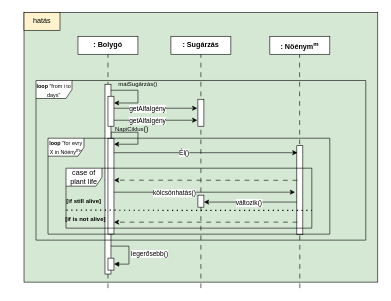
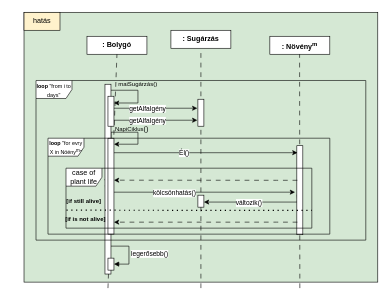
  <mxCell id="0" />
  <mxCell id="1" parent="0" />
  <mxCell id="2" value="&lt;div&gt;&lt;br/&gt;&lt;/div&gt;" style="rounded=0;whiteSpace=wrap;html=1;fillColor=#d5e8d4;strokeColor=#000000;" vertex="1" parent="1"><mxGeometry x="39" y="20" width="590" height="450" as="geometry" /></mxCell>
  <mxCell id="3" value="hatás" style="text;html=1;align=center;verticalAlign=middle;whiteSpace=wrap;rounded=0;fillColor=#fff2cc;strokeColor=#000000;" vertex="1" parent="1"><mxGeometry x="39" y="20" width="60" height="30" as="geometry" /></mxCell>
- <mxCell id="4" value="&lt;b&gt;: Bolygó&lt;/b&gt;" style="rounded=0;whiteSpace=wrap;html=1;" vertex="1" parent="1"><mxGeometry x="129" y="60" width="100" height="30" as="geometry" /></mxCell>
- <mxCell id="5" value="&lt;b&gt;: Nöénym&lt;sup&gt;m&lt;/sup&gt;&lt;/b&gt;" style="rounded=0;whiteSpace=wrap;html=1;" vertex="1" parent="1"><mxGeometry x="449" y="60" width="100" height="30" as="geometry" /></mxCell>
- <mxCell id="6" value="&lt;b&gt;: Sugárzás&lt;/b&gt;" style="rounded=0;whiteSpace=wrap;html=1;" vertex="1" parent="1"><mxGeometry x="284" y="60" width="100" height="30" as="geometry" /></mxCell>
+ <mxCell id="4" value="&lt;b&gt;: Bolygó&lt;/b&gt;" style="rounded=0;whiteSpace=wrap;html=1;" vertex="1" parent="1"><mxGeometry x="144" y="60" width="100" height="30" as="geometry" /></mxCell>
+ <mxCell id="5" value="&lt;b&gt;: Növény&lt;sup&gt;m&lt;/sup&gt;&lt;/b&gt;" style="rounded=0;whiteSpace=wrap;html=1;" vertex="1" parent="1"><mxGeometry x="449" y="60" width="100" height="30" as="geometry" /></mxCell>
+ <mxCell id="6" value="&lt;b&gt;: Sugárzás&lt;/b&gt;" style="rounded=0;whiteSpace=wrap;html=1;" vertex="1" parent="1"><mxGeometry x="284" y="50" width="100" height="30" as="geometry" /></mxCell>
  <mxCell id="7" value="" style="endArrow=none;dashed=1;html=1;rounded=0;entryX=0.5;entryY=1;entryDx=0;entryDy=0;dashPattern=8 8;" edge="1" parent="1" target="4"><mxGeometry width="50" height="50" relative="1" as="geometry"><mxPoint x="179" y="480" as="sourcePoint" /><mxPoint x="359" y="220" as="targetPoint" /></mxGeometry></mxCell>
  <mxCell id="8" value="" style="endArrow=none;dashed=1;html=1;rounded=0;entryX=0.5;entryY=1;entryDx=0;entryDy=0;dashPattern=8 8;" edge="1" parent="1"><mxGeometry width="50" height="50" relative="1" as="geometry"><mxPoint x="499" y="480" as="sourcePoint" /><mxPoint x="498.58" y="90" as="targetPoint" /></mxGeometry></mxCell>
  <mxCell id="9" value="" style="endArrow=none;dashed=1;html=1;rounded=0;entryX=0.5;entryY=1;entryDx=0;entryDy=0;dashPattern=8 8;" edge="1" parent="1" target="6"><mxGeometry width="50" height="50" relative="1" as="geometry"><mxPoint x="334" y="480" as="sourcePoint" /><mxPoint x="333.58" y="120" as="targetPoint" /></mxGeometry></mxCell>
  <mxCell id="10" value="&lt;font style=&quot;font-size: 10px;&quot;&gt;maiSugárzás&lt;/font&gt;&lt;font style=&quot;font-size: 10px;&quot;&gt;()&lt;/font&gt;" style="text;html=1;align=center;verticalAlign=middle;whiteSpace=wrap;rounded=0;" vertex="1" parent="1"><mxGeometry x="199" y="130" width="60" height="20" as="geometry" /></mxCell>
  <mxCell id="11" value="" style="endArrow=classic;html=1;rounded=0;edgeStyle=orthogonalEdgeStyle;exitX=0.316;exitY=-0.013;exitDx=0;exitDy=0;exitPerimeter=0;" edge="1" parent="1" source="20"><mxGeometry width="50" height="50" relative="1" as="geometry"><mxPoint x="179" y="180" as="sourcePoint" /><mxPoint x="189" y="240" as="targetPoint" /><Array as="points"><mxPoint x="184" y="220" /><mxPoint x="229" y="220" /><mxPoint x="229" y="240" /></Array></mxGeometry></mxCell>
  <mxCell id="12" value="&lt;font style=&quot;font-size: 10px;&quot;&gt;NapiCiklus&lt;/font&gt;()" style="text;html=1;align=center;verticalAlign=middle;whiteSpace=wrap;rounded=0;" vertex="1" parent="1"><mxGeometry x="189" y="210" width="60" height="10" as="geometry" /></mxCell>
  <mxCell id="13" value="" style="endArrow=classic;html=1;rounded=0;edgeStyle=orthogonalEdgeStyle;entryX=1.004;entryY=0.225;entryDx=0;entryDy=0;entryPerimeter=0;" edge="1" parent="1" target="21"><mxGeometry width="50" height="50" relative="1" as="geometry"><mxPoint x="179" y="150" as="sourcePoint" /><mxPoint x="189" y="160" as="targetPoint" /><Array as="points"><mxPoint x="229" y="150" /><mxPoint x="229" y="171" /></Array></mxGeometry></mxCell>
  <mxCell id="14" value="" style="rounded=0;whiteSpace=wrap;html=1;rotation=90;" vertex="1" parent="1"><mxGeometry x="311.5" y="182.5" width="45" height="10" as="geometry" /></mxCell>
  <mxCell id="15" value="" style="endArrow=none;dashed=1;html=1;rounded=0;entryX=0.5;entryY=1;entryDx=0;entryDy=0;dashPattern=8 8;" edge="1" parent="1" target="18"><mxGeometry width="50" height="50" relative="1" as="geometry"><mxPoint x="498.58" y="380" as="sourcePoint" /><mxPoint x="498.58" y="90" as="targetPoint" /></mxGeometry></mxCell>
  <mxCell id="16" style="edgeStyle=orthogonalEdgeStyle;rounded=0;orthogonalLoop=1;jettySize=auto;html=1;entryX=1;entryY=0.75;entryDx=0;entryDy=0;exitX=0.792;exitY=0.914;exitDx=0;exitDy=0;exitPerimeter=0;" edge="1" parent="1"><mxGeometry relative="1" as="geometry"><mxPoint x="494.86" y="333.49" as="sourcePoint" /><mxPoint x="339" y="336.51" as="targetPoint" /><Array as="points"><mxPoint x="495" y="336.49" /></Array></mxGeometry></mxCell>
  <mxCell id="17" value="változik()" style="edgeLabel;html=1;align=center;verticalAlign=middle;resizable=0;points=[];" vertex="1" connectable="0" parent="16"><mxGeometry x="0.063" y="1" relative="1" as="geometry"><mxPoint as="offset" /></mxGeometry></mxCell>
  <mxCell id="18" value="" style="rounded=0;whiteSpace=wrap;html=1;rotation=90;" vertex="1" parent="1"><mxGeometry x="424.79" y="311.72" width="148.43" height="10" as="geometry" /></mxCell>
  <mxCell id="19" value="" style="endArrow=none;dashed=1;html=1;rounded=0;entryX=0.5;entryY=1;entryDx=0;entryDy=0;dashPattern=8 8;" edge="1" parent="1" target="20"><mxGeometry width="50" height="50" relative="1" as="geometry"><mxPoint x="179" y="380" as="sourcePoint" /><mxPoint x="179" y="90" as="targetPoint" /></mxGeometry></mxCell>
  <mxCell id="20" value="" style="rounded=0;whiteSpace=wrap;html=1;rotation=90;" vertex="1" parent="1"><mxGeometry x="20.74" y="293.27" width="316.55" height="10" as="geometry" /></mxCell>
  <mxCell id="21" value="" style="rounded=0;whiteSpace=wrap;html=1;" vertex="1" parent="1"><mxGeometry x="179" y="160" width="10" height="50" as="geometry" /></mxCell>
  <mxCell id="22" style="edgeStyle=orthogonalEdgeStyle;rounded=0;orthogonalLoop=1;jettySize=auto;html=1;" edge="1" parent="1" source="21"><mxGeometry relative="1" as="geometry"><mxPoint x="328" y="180" as="targetPoint" /><Array as="points"><mxPoint x="328" y="180" /></Array></mxGeometry></mxCell>
  <mxCell id="23" value="getAlfaIgény" style="edgeLabel;html=1;align=center;verticalAlign=middle;resizable=0;points=[];" vertex="1" connectable="0" parent="22"><mxGeometry x="-0.209" relative="1" as="geometry"><mxPoint as="offset" /></mxGeometry></mxCell>
  <mxCell id="24" style="edgeStyle=orthogonalEdgeStyle;rounded=0;orthogonalLoop=1;jettySize=auto;html=1;" edge="1" parent="1"><mxGeometry relative="1" as="geometry"><mxPoint x="189" y="200" as="sourcePoint" /><mxPoint x="328" y="200" as="targetPoint" /><Array as="points"><mxPoint x="328" y="200" /></Array></mxGeometry></mxCell>
  <mxCell id="25" value="getAlfaIgény" style="edgeLabel;html=1;align=center;verticalAlign=middle;resizable=0;points=[];labelBackgroundColor=default;" vertex="1" connectable="0" parent="24"><mxGeometry x="-0.209" relative="1" as="geometry"><mxPoint as="offset" /></mxGeometry></mxCell>
  <mxCell id="26" value="" style="rounded=0;whiteSpace=wrap;html=1;" vertex="1" parent="1"><mxGeometry x="179" y="230" width="10" height="160" as="geometry" /></mxCell>
  <mxCell id="27" style="edgeStyle=orthogonalEdgeStyle;rounded=0;orthogonalLoop=1;jettySize=auto;html=1;entryX=0.079;entryY=0.901;entryDx=0;entryDy=0;entryPerimeter=0;" edge="1" parent="1" source="26" target="18"><mxGeometry relative="1" as="geometry"><Array as="points"><mxPoint x="492" y="254" /></Array></mxGeometry></mxCell>
  <mxCell id="28" value="Él()" style="edgeLabel;html=1;align=center;verticalAlign=middle;resizable=0;points=[];" vertex="1" connectable="0" parent="27"><mxGeometry x="-0.245" relative="1" as="geometry"><mxPoint as="offset" /></mxGeometry></mxCell>
  <mxCell id="29" style="edgeStyle=orthogonalEdgeStyle;rounded=0;orthogonalLoop=1;jettySize=auto;html=1;entryX=0.9;entryY=0.449;entryDx=0;entryDy=0;entryPerimeter=0;exitX=0.667;exitY=1.015;exitDx=0;exitDy=0;exitPerimeter=0;dashed=1;dashPattern=8 8;" edge="1" parent="1"><mxGeometry relative="1" as="geometry"><mxPoint x="494.85" y="300.19" as="sourcePoint" /><mxPoint x="189" y="300" as="targetPoint" /><Array as="points"><mxPoint x="460" y="300.1" /></Array></mxGeometry></mxCell>
  <mxCell id="30" style="edgeStyle=orthogonalEdgeStyle;rounded=0;orthogonalLoop=1;jettySize=auto;html=1;entryX=0.9;entryY=0.449;entryDx=0;entryDy=0;entryPerimeter=0;exitX=0.667;exitY=1.015;exitDx=0;exitDy=0;exitPerimeter=0;dashed=1;dashPattern=8 8;" edge="1" parent="1"><mxGeometry relative="1" as="geometry"><mxPoint x="495" y="370.03" as="sourcePoint" /><mxPoint x="189" y="370.03" as="targetPoint" /><Array as="points"><mxPoint x="460" y="370.03" /></Array></mxGeometry></mxCell>
  <mxCell id="31" value="&lt;font style=&quot;font-size: 12px;&quot;&gt;case of plant life&lt;/font&gt;" style="shape=umlFrame;whiteSpace=wrap;html=1;pointerEvents=0;" vertex="1" parent="1"><mxGeometry x="109" y="280" width="410" height="100" as="geometry" /></mxCell>
  <mxCell id="32" value="" style="endArrow=none;dashed=1;html=1;dashPattern=1 3;strokeWidth=2;rounded=0;exitX=0.002;exitY=0.732;exitDx=0;exitDy=0;exitPerimeter=0;entryX=1;entryY=0.737;entryDx=0;entryDy=0;entryPerimeter=0;" edge="1" parent="1"><mxGeometry width="50" height="50" relative="1" as="geometry"><mxPoint x="109.82" y="350" as="sourcePoint" /><mxPoint x="519" y="350.5" as="targetPoint" /></mxGeometry></mxCell>
  <mxCell id="33" value="&lt;b&gt;[if still alive]&lt;/b&gt;" style="text;html=1;align=center;verticalAlign=middle;whiteSpace=wrap;rounded=0;fontSize=10;" vertex="1" parent="1"><mxGeometry x="89" y="320" width="100" height="30" as="geometry" /></mxCell>
  <mxCell id="34" value="&lt;b&gt;&amp;nbsp; [if is not alive]&lt;/b&gt;" style="text;html=1;align=center;verticalAlign=middle;whiteSpace=wrap;rounded=0;fontSize=10;" vertex="1" parent="1"><mxGeometry x="89" y="350" width="100" height="30" as="geometry" /></mxCell>
  <mxCell id="35" style="edgeStyle=orthogonalEdgeStyle;rounded=0;orthogonalLoop=1;jettySize=auto;html=1;" edge="1" parent="1" source="26"><mxGeometry relative="1" as="geometry"><mxPoint x="491" y="320" as="targetPoint" /><Array as="points"><mxPoint x="491" y="320" /></Array></mxGeometry></mxCell>
  <mxCell id="36" value="kölcsönhatás()" style="edgeLabel;html=1;align=center;verticalAlign=middle;resizable=0;points=[];" vertex="1" connectable="0" parent="35"><mxGeometry x="-0.341" y="-1" relative="1" as="geometry"><mxPoint as="offset" /></mxGeometry></mxCell>
  <mxCell id="37" value="" style="rounded=0;whiteSpace=wrap;html=1;" vertex="1" parent="1"><mxGeometry x="329" y="325" width="10" height="20" as="geometry" /></mxCell>
  <mxCell id="38" value="&lt;font style=&quot;font-size: 9px;&quot;&gt;&lt;b&gt;loop &lt;/b&gt;&quot;for evry X in Nöény&lt;sup&gt;m&lt;/sup&gt;&quot;&lt;/font&gt;" style="shape=umlFrame;whiteSpace=wrap;html=1;pointerEvents=0;" vertex="1" parent="1"><mxGeometry x="79" y="230" width="470" height="160" as="geometry" /></mxCell>
  <mxCell id="39" value="&lt;font style=&quot;font-size: 9px;&quot;&gt;&lt;b&gt;loop &lt;/b&gt;&quot;from i to days&quot;&lt;/font&gt;" style="shape=umlFrame;whiteSpace=wrap;html=1;pointerEvents=0;labelBackgroundColor=none;" vertex="1" parent="1"><mxGeometry x="59" y="133.75" width="550" height="266.25" as="geometry" /></mxCell>
  <mxCell id="40" value="" style="html=1;points=[[0,0,0,0,5],[0,1,0,0,-5],[1,0,0,0,5],[1,1,0,0,-5]];perimeter=orthogonalPerimeter;outlineConnect=0;targetShapes=umlLifeline;portConstraint=eastwest;newEdgeStyle={&quot;curved&quot;:0,&quot;rounded&quot;:0};" vertex="1" parent="1"><mxGeometry x="179" y="430" width="10" height="20" as="geometry" /></mxCell>
  <mxCell id="41" value="legerősebb()" style="html=1;align=left;spacingLeft=2;endArrow=block;rounded=0;edgeStyle=orthogonalEdgeStyle;curved=0;rounded=0;" edge="1" target="40" parent="1"><mxGeometry relative="1" as="geometry"><mxPoint x="184" y="410" as="sourcePoint" /><Array as="points"><mxPoint x="214" y="440" /></Array></mxGeometry></mxCell>
